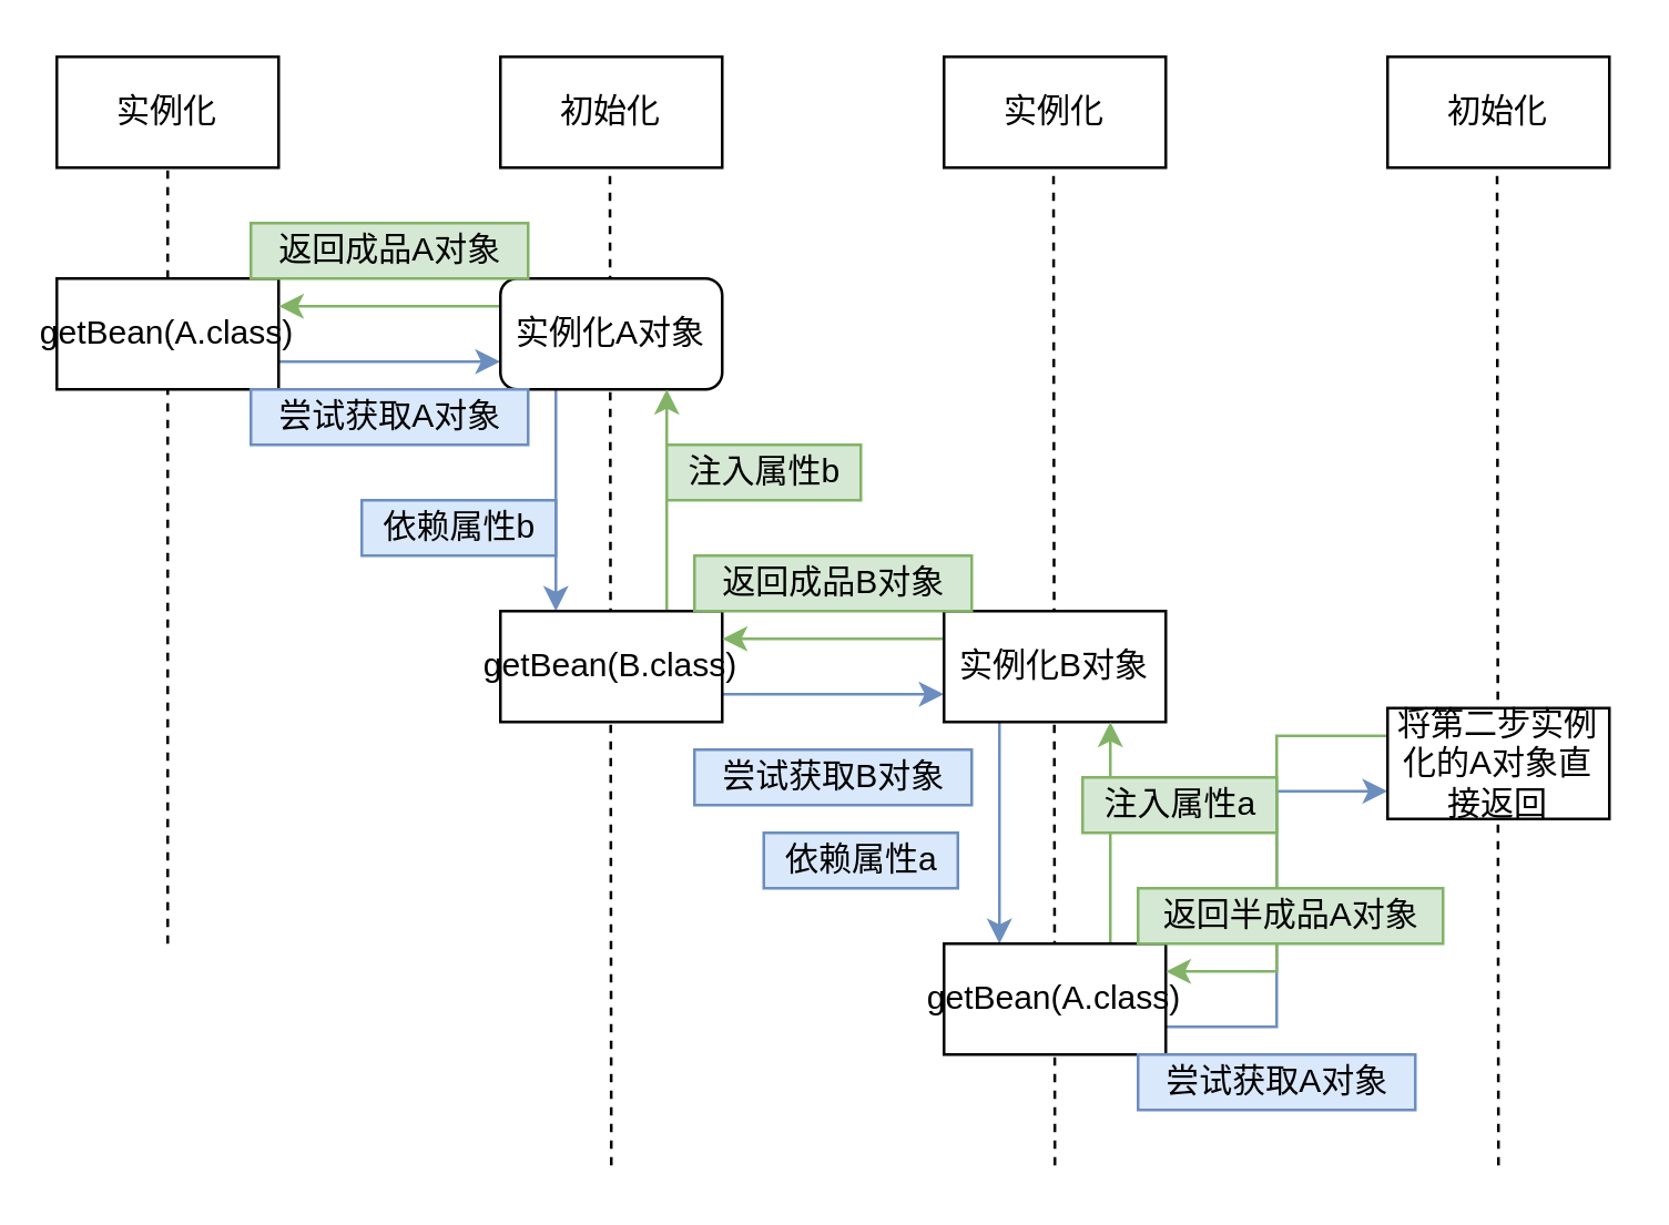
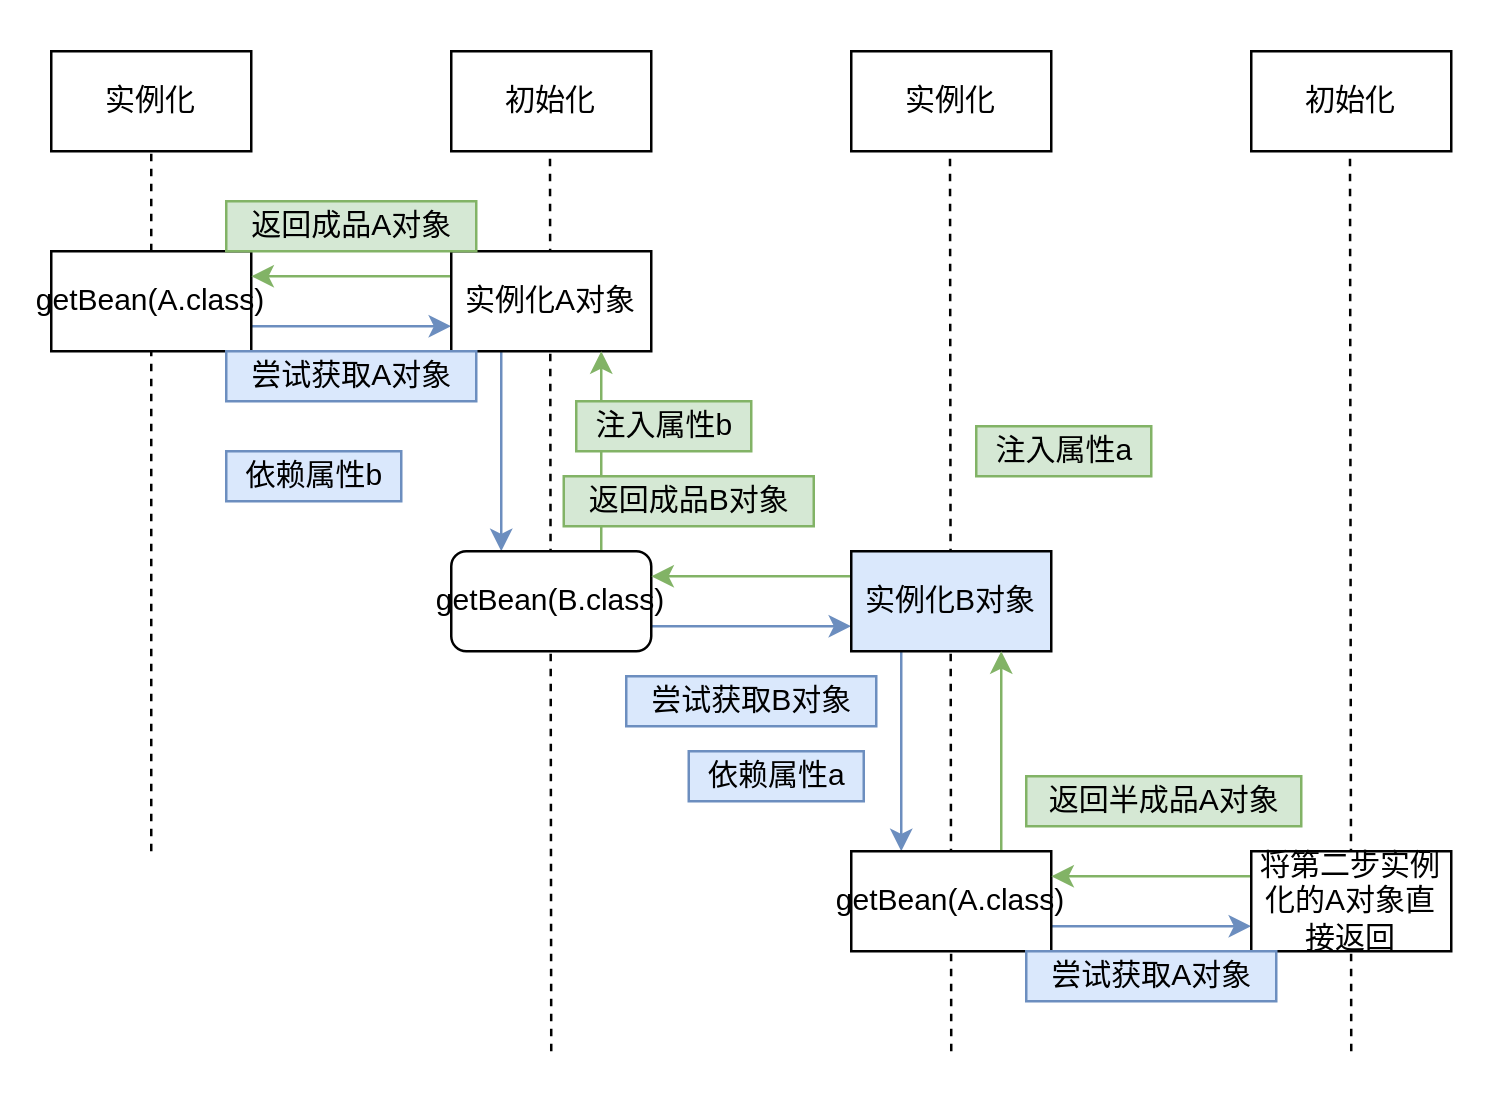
  <mxCell id="0" />
  <mxCell id="1" parent="0" />
  <mxCell id="2" value="" style="endArrow=none;dashed=1;html=1;entryX=0.5;entryY=1;entryDx=0;entryDy=0;" edge="1" parent="1" target="6"><mxGeometry width="50" height="50" relative="1" as="geometry"><mxPoint x="60" y="340" as="sourcePoint" /><mxPoint x="340" y="260" as="targetPoint" /></mxGeometry></mxCell>
  <mxCell id="3" value="" style="endArrow=none;dashed=1;html=1;entryX=0.5;entryY=1;entryDx=0;entryDy=0;" edge="1" parent="1"><mxGeometry width="50" height="50" relative="1" as="geometry"><mxPoint x="220" y="420" as="sourcePoint" /><mxPoint x="219.5" y="60" as="targetPoint" /></mxGeometry></mxCell>
  <mxCell id="4" value="" style="endArrow=none;dashed=1;html=1;entryX=0.5;entryY=1;entryDx=0;entryDy=0;" edge="1" parent="1"><mxGeometry width="50" height="50" relative="1" as="geometry"><mxPoint x="380" y="420" as="sourcePoint" /><mxPoint x="379.5" y="60" as="targetPoint" /></mxGeometry></mxCell>
  <mxCell id="5" value="" style="endArrow=none;dashed=1;html=1;entryX=0.5;entryY=1;entryDx=0;entryDy=0;" edge="1" parent="1"><mxGeometry width="50" height="50" relative="1" as="geometry"><mxPoint x="540" y="420" as="sourcePoint" /><mxPoint x="539.5" y="60" as="targetPoint" /></mxGeometry></mxCell>
  <mxCell id="6" value="实例化" style="rounded=0;whiteSpace=wrap;html=1;" vertex="1" parent="1"><mxGeometry x="20" y="20" width="80" height="40" as="geometry" /></mxCell>
  <mxCell id="7" value="初始化" style="rounded=0;whiteSpace=wrap;html=1;" vertex="1" parent="1"><mxGeometry x="180" y="20" width="80" height="40" as="geometry" /></mxCell>
  <mxCell id="8" value="实例化" style="rounded=0;whiteSpace=wrap;html=1;" vertex="1" parent="1"><mxGeometry x="340" y="20" width="80" height="40" as="geometry" /></mxCell>
  <mxCell id="9" value="初始化" style="rounded=0;whiteSpace=wrap;html=1;" vertex="1" parent="1"><mxGeometry x="500" y="20" width="80" height="40" as="geometry" /></mxCell>
  <mxCell id="10" style="edgeStyle=orthogonalEdgeStyle;rounded=0;orthogonalLoop=1;jettySize=auto;html=1;exitX=1;exitY=0.75;exitDx=0;exitDy=0;entryX=0;entryY=0.75;entryDx=0;entryDy=0;fillColor=#dae8fc;strokeColor=#6c8ebf;" edge="1" parent="1" source="11" target="14"><mxGeometry relative="1" as="geometry" /></mxCell>
  <mxCell id="11" value="getBean(A.class)" style="rounded=0;whiteSpace=wrap;html=1;" vertex="1" parent="1"><mxGeometry x="20" y="100" width="80" height="40" as="geometry" /></mxCell>
  <mxCell id="12" style="edgeStyle=orthogonalEdgeStyle;rounded=0;orthogonalLoop=1;jettySize=auto;html=1;exitX=0.25;exitY=1;exitDx=0;exitDy=0;entryX=0.25;entryY=0;entryDx=0;entryDy=0;fillColor=#dae8fc;strokeColor=#6c8ebf;" edge="1" parent="1" source="14" target="17"><mxGeometry relative="1" as="geometry" /></mxCell>
  <mxCell id="13" style="edgeStyle=orthogonalEdgeStyle;rounded=0;orthogonalLoop=1;jettySize=auto;html=1;exitX=0;exitY=0.25;exitDx=0;exitDy=0;entryX=1;entryY=0.25;entryDx=0;entryDy=0;fillColor=#d5e8d4;strokeColor=#82b366;" edge="1" parent="1" source="14" target="11"><mxGeometry relative="1" as="geometry" /></mxCell>
- <mxCell id="14" value="实例化A对象" style="whiteSpace=wrap;html=1;rounded=1;" vertex="1" parent="1"><mxGeometry x="180" y="100" width="80" height="40" as="geometry" /></mxCell>
+ <mxCell id="14" value="实例化A对象" style="rounded=0;whiteSpace=wrap;html=1;" vertex="1" parent="1"><mxGeometry x="180" y="100" width="80" height="40" as="geometry" /></mxCell>
  <mxCell id="15" style="edgeStyle=orthogonalEdgeStyle;rounded=0;orthogonalLoop=1;jettySize=auto;html=1;exitX=0.75;exitY=0;exitDx=0;exitDy=0;entryX=0.75;entryY=1;entryDx=0;entryDy=0;fillColor=#d5e8d4;strokeColor=#82b366;" edge="1" parent="1" source="17" target="14"><mxGeometry relative="1" as="geometry" /></mxCell>
  <mxCell id="16" style="edgeStyle=orthogonalEdgeStyle;rounded=0;orthogonalLoop=1;jettySize=auto;html=1;exitX=1;exitY=0.75;exitDx=0;exitDy=0;entryX=0;entryY=0.75;entryDx=0;entryDy=0;fillColor=#dae8fc;strokeColor=#6c8ebf;" edge="1" parent="1" source="17" target="20"><mxGeometry relative="1" as="geometry" /></mxCell>
- <mxCell id="17" value="getBean(B.class)" style="rounded=0;whiteSpace=wrap;html=1;" vertex="1" parent="1"><mxGeometry x="180" y="220" width="80" height="40" as="geometry" /></mxCell>
+ <mxCell id="17" value="getBean(B.class)" style="whiteSpace=wrap;html=1;rounded=1;" vertex="1" parent="1"><mxGeometry x="180" y="220" width="80" height="40" as="geometry" /></mxCell>
  <mxCell id="18" style="edgeStyle=orthogonalEdgeStyle;rounded=0;orthogonalLoop=1;jettySize=auto;html=1;exitX=0.25;exitY=1;exitDx=0;exitDy=0;entryX=0.25;entryY=0;entryDx=0;entryDy=0;fillColor=#dae8fc;strokeColor=#6c8ebf;" edge="1" parent="1" source="20" target="23"><mxGeometry relative="1" as="geometry" /></mxCell>
  <mxCell id="19" style="edgeStyle=orthogonalEdgeStyle;rounded=0;orthogonalLoop=1;jettySize=auto;html=1;exitX=0;exitY=0.25;exitDx=0;exitDy=0;entryX=1;entryY=0.25;entryDx=0;entryDy=0;fillColor=#d5e8d4;strokeColor=#82b366;" edge="1" parent="1" source="20" target="17"><mxGeometry relative="1" as="geometry" /></mxCell>
- <mxCell id="20" value="实例化B对象" style="rounded=0;whiteSpace=wrap;html=1;" vertex="1" parent="1"><mxGeometry x="340" y="220" width="80" height="40" as="geometry" /></mxCell>
+ <mxCell id="20" value="实例化B对象" style="rounded=0;whiteSpace=wrap;html=1;fillColor=#dae8fc;" vertex="1" parent="1"><mxGeometry x="340" y="220" width="80" height="40" as="geometry" /></mxCell>
  <mxCell id="21" style="edgeStyle=orthogonalEdgeStyle;rounded=0;orthogonalLoop=1;jettySize=auto;html=1;exitX=0.75;exitY=0;exitDx=0;exitDy=0;entryX=0.75;entryY=1;entryDx=0;entryDy=0;fillColor=#d5e8d4;strokeColor=#82b366;" edge="1" parent="1" source="23" target="20"><mxGeometry relative="1" as="geometry" /></mxCell>
  <mxCell id="22" style="edgeStyle=orthogonalEdgeStyle;rounded=0;orthogonalLoop=1;jettySize=auto;html=1;exitX=1;exitY=0.75;exitDx=0;exitDy=0;entryX=0;entryY=0.75;entryDx=0;entryDy=0;fillColor=#dae8fc;strokeColor=#6c8ebf;" edge="1" parent="1" source="23" target="25"><mxGeometry relative="1" as="geometry" /></mxCell>
  <mxCell id="23" value="getBean(A.class)" style="rounded=0;whiteSpace=wrap;html=1;" vertex="1" parent="1"><mxGeometry x="340" y="340" width="80" height="40" as="geometry" /></mxCell>
  <mxCell id="24" style="edgeStyle=orthogonalEdgeStyle;rounded=0;orthogonalLoop=1;jettySize=auto;html=1;exitX=0;exitY=0.25;exitDx=0;exitDy=0;entryX=1;entryY=0.25;entryDx=0;entryDy=0;fillColor=#d5e8d4;strokeColor=#82b366;" edge="1" parent="1" source="25" target="23"><mxGeometry relative="1" as="geometry" /></mxCell>
- <mxCell id="25" value="将第二步实例化的A对象直接返回" style="rounded=0;whiteSpace=wrap;html=1;" vertex="1" parent="1"><mxGeometry x="500" y="255" width="80" height="40" as="geometry" /></mxCell>
+ <mxCell id="25" value="将第二步实例化的A对象直接返回" style="rounded=0;whiteSpace=wrap;html=1;" vertex="1" parent="1"><mxGeometry x="500" y="340" width="80" height="40" as="geometry" /></mxCell>
  <mxCell id="26" value="尝试获取A对象" style="text;html=1;align=center;verticalAlign=middle;resizable=0;points=[];autosize=1;strokeColor=#6c8ebf;fillColor=#dae8fc;" vertex="1" parent="1"><mxGeometry x="90" y="140" width="100" height="20" as="geometry" /></mxCell>
  <mxCell id="27" value="返回成品A对象" style="text;html=1;align=center;verticalAlign=middle;resizable=0;points=[];autosize=1;strokeColor=#82b366;fillColor=#d5e8d4;" vertex="1" parent="1"><mxGeometry x="90" y="80" width="100" height="20" as="geometry" /></mxCell>
- <mxCell id="28" value="依赖属性b" style="text;html=1;align=center;verticalAlign=middle;resizable=0;points=[];autosize=1;strokeColor=#6c8ebf;fillColor=#dae8fc;" vertex="1" parent="1"><mxGeometry x="130" y="180" width="70" height="20" as="geometry" /></mxCell>
- <mxCell id="29" value="注入属性b" style="text;html=1;align=center;verticalAlign=middle;resizable=0;points=[];autosize=1;strokeColor=#82b366;fillColor=#d5e8d4;" vertex="1" parent="1"><mxGeometry x="240" y="160" width="70" height="20" as="geometry" /></mxCell>
+ <mxCell id="28" value="依赖属性b" style="text;html=1;align=center;verticalAlign=middle;resizable=0;points=[];autosize=1;strokeColor=#6c8ebf;fillColor=#dae8fc;" vertex="1" parent="1"><mxGeometry x="90" y="180" width="70" height="20" as="geometry" /></mxCell>
+ <mxCell id="29" value="注入属性b" style="text;html=1;align=center;verticalAlign=middle;resizable=0;points=[];autosize=1;strokeColor=#82b366;fillColor=#d5e8d4;" vertex="1" parent="1"><mxGeometry x="230" y="160" width="70" height="20" as="geometry" /></mxCell>
  <mxCell id="30" value="尝试获取B对象" style="text;html=1;align=center;verticalAlign=middle;resizable=0;points=[];autosize=1;strokeColor=#6c8ebf;fillColor=#dae8fc;" vertex="1" parent="1"><mxGeometry x="250" y="270" width="100" height="20" as="geometry" /></mxCell>
  <mxCell id="31" value="依赖属性a" style="text;html=1;align=center;verticalAlign=middle;resizable=0;points=[];autosize=1;strokeColor=#6c8ebf;fillColor=#dae8fc;" vertex="1" parent="1"><mxGeometry x="275" y="300" width="70" height="20" as="geometry" /></mxCell>
  <mxCell id="32" value="尝试获取A对象" style="text;html=1;align=center;verticalAlign=middle;resizable=0;points=[];autosize=1;strokeColor=#6c8ebf;fillColor=#dae8fc;" vertex="1" parent="1"><mxGeometry x="410" y="380" width="100" height="20" as="geometry" /></mxCell>
- <mxCell id="33" value="返回半成品A对象" style="text;html=1;align=center;verticalAlign=middle;resizable=0;points=[];autosize=1;strokeColor=#82b366;fillColor=#d5e8d4;" vertex="1" parent="1"><mxGeometry x="410" y="320" width="110" height="20" as="geometry" /></mxCell>
- <mxCell id="34" value="注入属性a" style="text;html=1;align=center;verticalAlign=middle;resizable=0;points=[];autosize=1;strokeColor=#82b366;fillColor=#d5e8d4;" vertex="1" parent="1"><mxGeometry x="390" y="280" width="70" height="20" as="geometry" /></mxCell>
- <mxCell id="35" value="返回成品B对象" style="text;html=1;align=center;verticalAlign=middle;resizable=0;points=[];autosize=1;strokeColor=#82b366;fillColor=#d5e8d4;" vertex="1" parent="1"><mxGeometry x="250" y="200" width="100" height="20" as="geometry" /></mxCell>
+ <mxCell id="33" value="返回半成品A对象" style="text;html=1;align=center;verticalAlign=middle;resizable=0;points=[];autosize=1;strokeColor=#82b366;fillColor=#d5e8d4;" vertex="1" parent="1"><mxGeometry x="410" y="310" width="110" height="20" as="geometry" /></mxCell>
+ <mxCell id="34" value="注入属性a" style="text;html=1;align=center;verticalAlign=middle;resizable=0;points=[];autosize=1;strokeColor=#82b366;fillColor=#d5e8d4;" vertex="1" parent="1"><mxGeometry x="390" y="170" width="70" height="20" as="geometry" /></mxCell>
+ <mxCell id="35" value="返回成品B对象" style="text;html=1;align=center;verticalAlign=middle;resizable=0;points=[];autosize=1;strokeColor=#82b366;fillColor=#d5e8d4;" vertex="1" parent="1"><mxGeometry x="225" y="190" width="100" height="20" as="geometry" /></mxCell>
